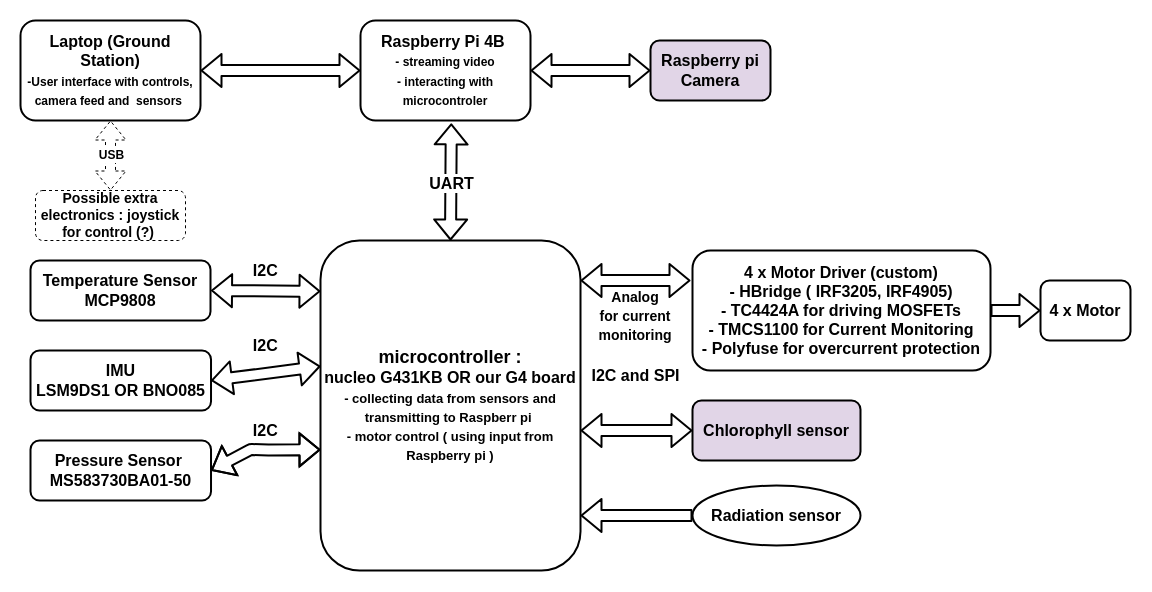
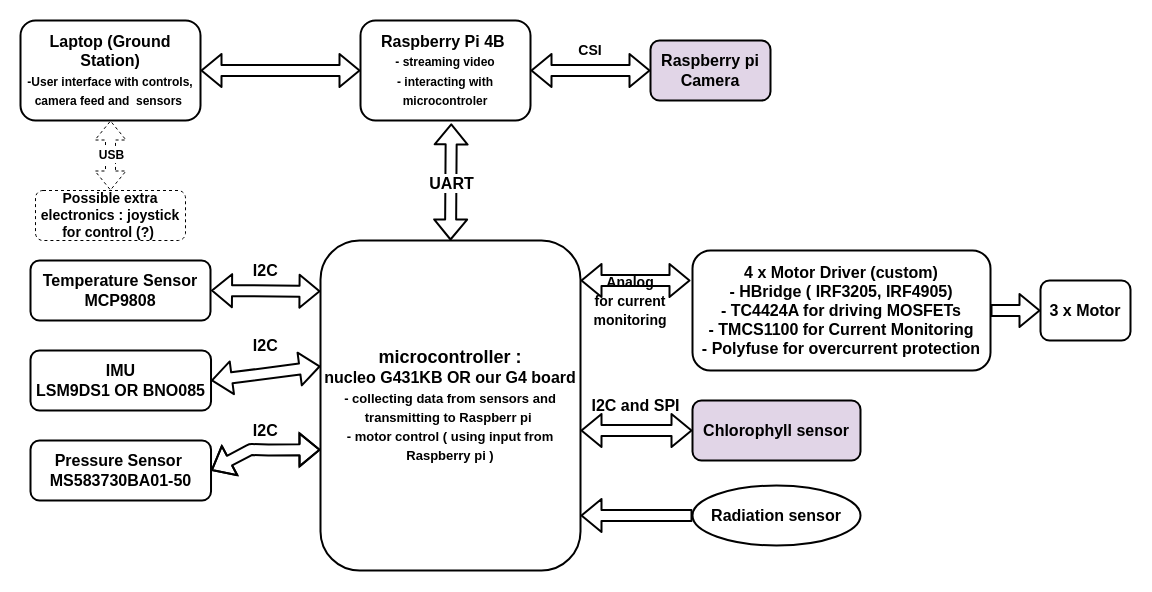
  <mxCell id="0" />
  <mxCell id="1" parent="0" />
  <mxCell id="2" value="&lt;font style=&quot;font-size: 16px&quot;&gt;&lt;b style=&quot;font-size: 16px&quot;&gt;Laptop (Ground Station)&lt;br&gt;&lt;/b&gt;&lt;span style=&quot;font-size: 12px ; font-weight: 700&quot;&gt;-User interface with controls, camera feed and&amp;nbsp; sensors&amp;nbsp;&lt;/span&gt;&lt;b style=&quot;font-size: 16px&quot;&gt;&lt;br style=&quot;font-size: 16px&quot;&gt;&lt;/b&gt;&lt;/font&gt;" style="rounded=1;whiteSpace=wrap;html=1;fontSize=16;strokeWidth=2;" vertex="1" parent="1"><mxGeometry x="20" y="20" width="180" height="100" as="geometry" /></mxCell>
  <mxCell id="3" value="" style="shape=flexArrow;endArrow=classic;startArrow=classic;html=1;entryX=0.5;entryY=1;entryDx=0;entryDy=0;strokeWidth=1;exitX=0.5;exitY=0;exitDx=0;exitDy=0;dashed=1;" edge="1" parent="1" source="5" target="2"><mxGeometry width="100" height="100" relative="1" as="geometry"><mxPoint x="125" y="190" as="sourcePoint" /><mxPoint x="200" y="170" as="targetPoint" /></mxGeometry></mxCell>
  <mxCell id="4" value="USB" style="edgeLabel;html=1;align=center;verticalAlign=middle;resizable=0;points=[];fontSize=12;fontStyle=1" vertex="1" connectable="0" parent="3"><mxGeometry x="-0.168" y="-2" relative="1" as="geometry"><mxPoint x="-2" y="-7" as="offset" /></mxGeometry></mxCell>
  <mxCell id="5" value="Possible extra electronics : joystick for control (?)&amp;nbsp;" style="rounded=1;whiteSpace=wrap;html=1;strokeWidth=1;fontSize=14;fontStyle=1;dashed=1;" vertex="1" parent="1"><mxGeometry x="35" y="190" width="150" height="50" as="geometry" /></mxCell>
  <mxCell id="6" value="" style="shape=flexArrow;endArrow=classic;startArrow=classic;html=1;fontSize=14;strokeWidth=2;exitX=1;exitY=0.5;exitDx=0;exitDy=0;" edge="1" parent="1" source="2"><mxGeometry width="100" height="100" relative="1" as="geometry"><mxPoint x="310" y="210" as="sourcePoint" /><mxPoint x="360" y="70" as="targetPoint" /></mxGeometry></mxCell>
  <mxCell id="7" value="Raspberry Pi 4B&amp;nbsp;&lt;br&gt;&lt;span style=&quot;font-size: 12px&quot;&gt;- streaming video&lt;/span&gt;&lt;br style=&quot;font-size: 12px&quot;&gt;&lt;span style=&quot;font-size: 12px&quot;&gt;- interacting with microcontroler&lt;/span&gt;&lt;br&gt;" style="rounded=1;whiteSpace=wrap;html=1;fontSize=16;strokeWidth=2;fontStyle=1" vertex="1" parent="1"><mxGeometry x="360" y="20" width="170" height="100" as="geometry" /></mxCell>
  <mxCell id="8" value="" style="shape=flexArrow;endArrow=classic;startArrow=classic;html=1;fontSize=16;strokeWidth=2;exitX=1;exitY=0.5;exitDx=0;exitDy=0;" edge="1" parent="1" source="7"><mxGeometry width="100" height="100" relative="1" as="geometry"><mxPoint x="590" y="180" as="sourcePoint" /><mxPoint x="650" y="70" as="targetPoint" /></mxGeometry></mxCell>
  <mxCell id="9" value="&lt;b&gt;&lt;font style=&quot;font-size: 16px&quot;&gt;Raspberry pi Camera&lt;/font&gt;&lt;/b&gt;" style="rounded=1;whiteSpace=wrap;html=1;fontSize=16;strokeWidth=2;fillColor=#e1d5e7;" vertex="1" parent="1"><mxGeometry x="650" y="40" width="120" height="60" as="geometry" /></mxCell>
+ <mxCell id="10" value="&lt;b&gt;&lt;font style=&quot;font-size: 14px&quot;&gt;CSI&lt;/font&gt;&lt;/b&gt;" style="text;html=1;strokeColor=none;fillColor=none;align=center;verticalAlign=middle;whiteSpace=wrap;rounded=0;fontSize=12;" vertex="1" parent="1"><mxGeometry x="550" y="40" width="80" height="20" as="geometry" /></mxCell>
  <mxCell id="11" value="" style="shape=flexArrow;endArrow=classic;startArrow=classic;html=1;fontSize=16;strokeWidth=2;entryX=0.534;entryY=1.029;entryDx=0;entryDy=0;entryPerimeter=0;exitX=0.5;exitY=0;exitDx=0;exitDy=0;" edge="1" parent="1" source="13" target="7"><mxGeometry width="100" height="100" relative="1" as="geometry"><mxPoint x="451" y="210" as="sourcePoint" /><mxPoint x="480" y="180" as="targetPoint" /></mxGeometry></mxCell>
  <mxCell id="12" value="UART" style="edgeLabel;html=1;align=center;verticalAlign=middle;resizable=0;points=[];fontSize=16;fontStyle=1" vertex="1" connectable="0" parent="11"><mxGeometry x="-0.167" y="-2" relative="1" as="geometry"><mxPoint x="-2" y="-9" as="offset" /></mxGeometry></mxCell>
  <mxCell id="13" value="&lt;b style=&quot;font-size: 18px&quot;&gt;microcontroller :&lt;br&gt;&lt;/b&gt;&lt;font&gt;&lt;b&gt;&lt;font style=&quot;font-size: 16px&quot;&gt;nucleo G431KB OR our G4 board&lt;/font&gt;&lt;br&gt;&lt;span style=&quot;font-size: 13px&quot;&gt;- collecting data from sensors and transmitting to Raspberr pi&amp;nbsp;&lt;/span&gt;&lt;br&gt;&lt;span style=&quot;font-size: 13px&quot;&gt;- motor control ( using input from Raspberry pi )&lt;/span&gt;&lt;/b&gt;&lt;/font&gt;" style="rounded=1;whiteSpace=wrap;html=1;fontSize=16;strokeWidth=2;" vertex="1" parent="1"><mxGeometry x="320" y="240" width="260" height="330" as="geometry" /></mxCell>
  <mxCell id="14" value="" style="shape=flexArrow;endArrow=classic;startArrow=classic;html=1;fontSize=16;strokeWidth=2;" edge="1" parent="1"><mxGeometry width="100" height="100" relative="1" as="geometry"><mxPoint x="580" y="280" as="sourcePoint" /><mxPoint x="690" y="280" as="targetPoint" /></mxGeometry></mxCell>
  <mxCell id="15" value="4 x Motor Driver (custom)&lt;br&gt;- HBridge ( IRF3205, IRF4905)&lt;br&gt;- TC4424A for driving MOSFETs&lt;br&gt;- TMCS1100 for Current Monitoring&lt;br&gt;- Polyfuse for overcurrent protection" style="rounded=1;whiteSpace=wrap;html=1;fontSize=16;strokeWidth=2;fontStyle=1" vertex="1" parent="1"><mxGeometry x="692" y="250" width="298" height="120" as="geometry" /></mxCell>
  <mxCell id="16" value="" style="shape=flexArrow;endArrow=classic;html=1;fontSize=16;strokeWidth=2;exitX=1;exitY=0.5;exitDx=0;exitDy=0;entryX=0;entryY=0.5;entryDx=0;entryDy=0;" edge="1" parent="1" source="15" target="18"><mxGeometry width="50" height="50" relative="1" as="geometry"><mxPoint x="860" y="330" as="sourcePoint" /><mxPoint x="920" y="280" as="targetPoint" /></mxGeometry></mxCell>
- <mxCell id="17" value="&lt;font style=&quot;font-size: 14px&quot;&gt;Analog&lt;br&gt;for current monitoring&lt;/font&gt;" style="text;html=1;strokeColor=none;fillColor=none;align=center;verticalAlign=middle;whiteSpace=wrap;rounded=0;fontSize=16;fontStyle=1" vertex="1" parent="1"><mxGeometry x="595" y="290" width="80" height="50" as="geometry" /></mxCell>
- <mxCell id="18" value="4 x Motor" style="rounded=1;whiteSpace=wrap;html=1;fontSize=16;strokeWidth=2;fontStyle=1" vertex="1" parent="1"><mxGeometry x="1040" y="280" width="90" height="60" as="geometry" /></mxCell>
+ <mxCell id="17" value="&lt;font style=&quot;font-size: 14px&quot;&gt;Analog&lt;br&gt;for current monitoring&lt;/font&gt;" style="text;html=1;strokeColor=none;fillColor=none;align=center;verticalAlign=middle;whiteSpace=wrap;rounded=0;fontSize=16;fontStyle=1" vertex="1" parent="1"><mxGeometry x="590" y="275" width="80" height="50" as="geometry" /></mxCell>
+ <mxCell id="18" value="3 x Motor" style="rounded=1;whiteSpace=wrap;html=1;fontSize=16;strokeWidth=2;fontStyle=1" vertex="1" parent="1"><mxGeometry x="1040" y="280" width="90" height="60" as="geometry" /></mxCell>
  <mxCell id="19" value="Chlorophyll sensor" style="rounded=1;whiteSpace=wrap;html=1;fontSize=16;strokeWidth=2;fontStyle=1;fillColor=#e1d5e7;" vertex="1" parent="1"><mxGeometry x="692" y="400" width="168" height="60" as="geometry" /></mxCell>
  <mxCell id="20" value="" style="shape=flexArrow;endArrow=classic;startArrow=classic;html=1;fontSize=16;strokeWidth=2;" edge="1" parent="1" target="19"><mxGeometry width="100" height="100" relative="1" as="geometry"><mxPoint x="580" y="430" as="sourcePoint" /><mxPoint x="690" y="429.86" as="targetPoint" /></mxGeometry></mxCell>
- <mxCell id="21" value="I2C and SPI" style="text;html=1;strokeColor=none;fillColor=none;align=center;verticalAlign=middle;whiteSpace=wrap;rounded=0;fontSize=16;fontStyle=1" vertex="1" parent="1"><mxGeometry x="587.5" y="365" width="95" height="20" as="geometry" /></mxCell>
+ <mxCell id="21" value="I2C and SPI" style="text;html=1;strokeColor=none;fillColor=none;align=center;verticalAlign=middle;whiteSpace=wrap;rounded=0;fontSize=16;fontStyle=1" vertex="1" parent="1"><mxGeometry x="587.5" y="395" width="95" height="20" as="geometry" /></mxCell>
  <mxCell id="22" value="Radiation sensor" style="ellipse;whiteSpace=wrap;html=1;fontSize=16;strokeWidth=2;fontStyle=1;" vertex="1" parent="1"><mxGeometry x="692" y="485" width="168" height="60" as="geometry" /></mxCell>
  <mxCell id="23" value="" style="shape=flexArrow;endArrow=none;startArrow=classic;html=1;fontSize=16;strokeWidth=2;endFill=0;" edge="1" parent="1" target="22"><mxGeometry width="100" height="100" relative="1" as="geometry"><mxPoint x="580" y="515" as="sourcePoint" /><mxPoint x="690" y="514.86" as="targetPoint" /></mxGeometry></mxCell>
  <mxCell id="24" value="Pressure Sensor&amp;nbsp;&lt;br&gt;MS583730BA01-50" style="rounded=1;whiteSpace=wrap;html=1;fontSize=16;strokeWidth=2;fontStyle=1" vertex="1" parent="1"><mxGeometry x="30" y="440" width="180.52" height="60" as="geometry" /></mxCell>
  <mxCell id="25" value="" style="shape=flexArrow;endArrow=classic;startArrow=classic;html=1;fontSize=16;strokeWidth=2;entryX=0;entryY=0.546;entryDx=0;entryDy=0;entryPerimeter=0;exitX=1;exitY=0.5;exitDx=0;exitDy=0;" edge="1" parent="1" source="24"><mxGeometry width="100" height="100" relative="1" as="geometry"><mxPoint x="230" y="449" as="sourcePoint" /><mxPoint x="320" y="449.32" as="targetPoint" /><Array as="points"><mxPoint x="250" y="449" /><mxPoint x="268" y="449.42" /></Array></mxGeometry></mxCell>
  <mxCell id="26" value="I2C&amp;nbsp;" style="text;html=1;strokeColor=none;fillColor=none;align=center;verticalAlign=middle;whiteSpace=wrap;rounded=0;fontSize=16;fontStyle=1" vertex="1" parent="1"><mxGeometry x="220" y="420" width="95" height="20" as="geometry" /></mxCell>
  <mxCell id="27" value="Temperature Sensor&lt;br&gt;MCP9808" style="rounded=1;whiteSpace=wrap;html=1;fontSize=16;strokeWidth=2;fontStyle=1" vertex="1" parent="1"><mxGeometry x="30" y="260" width="180" height="60" as="geometry" /></mxCell>
  <mxCell id="28" value="IMU&lt;br&gt;LSM9DS1 OR BNO085" style="rounded=1;whiteSpace=wrap;html=1;fontSize=16;strokeWidth=2;fontStyle=1" vertex="1" parent="1"><mxGeometry x="30" y="350" width="180.52" height="60" as="geometry" /></mxCell>
  <mxCell id="29" value="" style="shape=flexArrow;endArrow=classic;startArrow=classic;html=1;fontSize=16;strokeWidth=2;exitX=1;exitY=0.5;exitDx=0;exitDy=0;entryX=-0.002;entryY=0.121;entryDx=0;entryDy=0;entryPerimeter=0;" edge="1" parent="1" source="28"><mxGeometry width="100" height="100" relative="1" as="geometry"><mxPoint x="210.52" y="455" as="sourcePoint" /><mxPoint x="320" y="365.82" as="targetPoint" /></mxGeometry></mxCell>
  <mxCell id="30" value="" style="shape=flexArrow;endArrow=classic;startArrow=classic;html=1;fontSize=16;strokeWidth=2;exitX=1;exitY=0.5;exitDx=0;exitDy=0;entryX=-0.002;entryY=0.121;entryDx=0;entryDy=0;entryPerimeter=0;" edge="1" parent="1"><mxGeometry width="100" height="100" relative="1" as="geometry"><mxPoint x="210.52" y="290" as="sourcePoint" /><mxPoint x="320" y="290.82" as="targetPoint" /></mxGeometry></mxCell>
  <mxCell id="31" value="I2C&amp;nbsp;" style="text;html=1;strokeColor=none;fillColor=none;align=center;verticalAlign=middle;whiteSpace=wrap;rounded=0;fontSize=16;fontStyle=1" vertex="1" parent="1"><mxGeometry x="220" y="260" width="95" height="20" as="geometry" /></mxCell>
  <mxCell id="32" value="I2C&amp;nbsp;" style="text;html=1;strokeColor=none;fillColor=none;align=center;verticalAlign=middle;whiteSpace=wrap;rounded=0;fontSize=16;fontStyle=1" vertex="1" parent="1"><mxGeometry x="220" y="335" width="95" height="20" as="geometry" /></mxCell>
